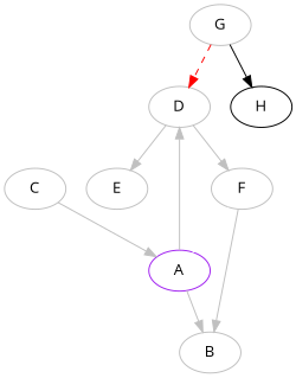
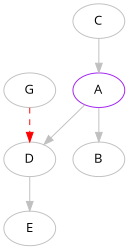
  digraph {
    fontname="Open Sans"
    node [color=gray fontname="Open Sans"]
    edge [color=gray fontname="Open Sans"]
    n1 [label=D]
-   n2 [label=F]
    n3 [label=E]
    n4 [color=purple label=A]
    n5 [label=B]
    n6 [label=G]
-   n7 [label=H color=""]
    n8 [label=C]
-   n1 -> n2
    n1 -> n3
-   n2 -> n4 [color=white]
-   n2 -> n5
    n4 -> n1
    n4 -> n5
    n6 -> n1 [color=red style=dashed]
-   n6 -> n7 [color=""]
    n8 -> n4
  }
